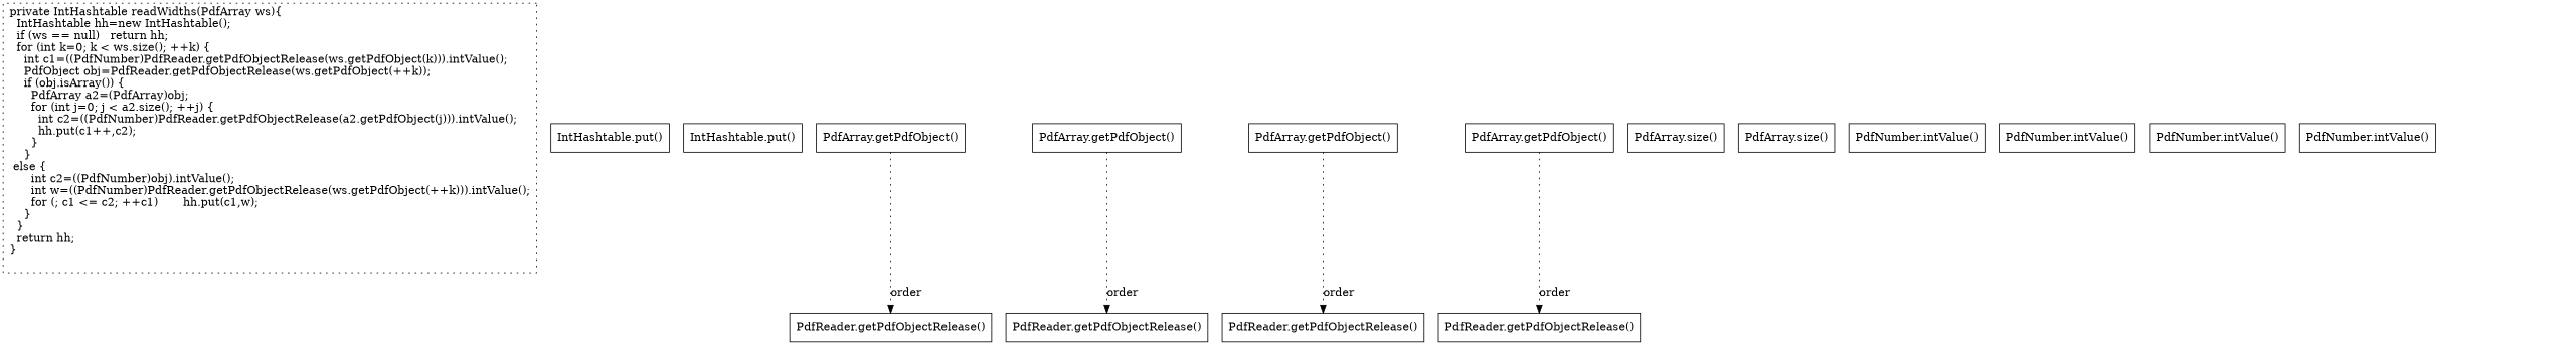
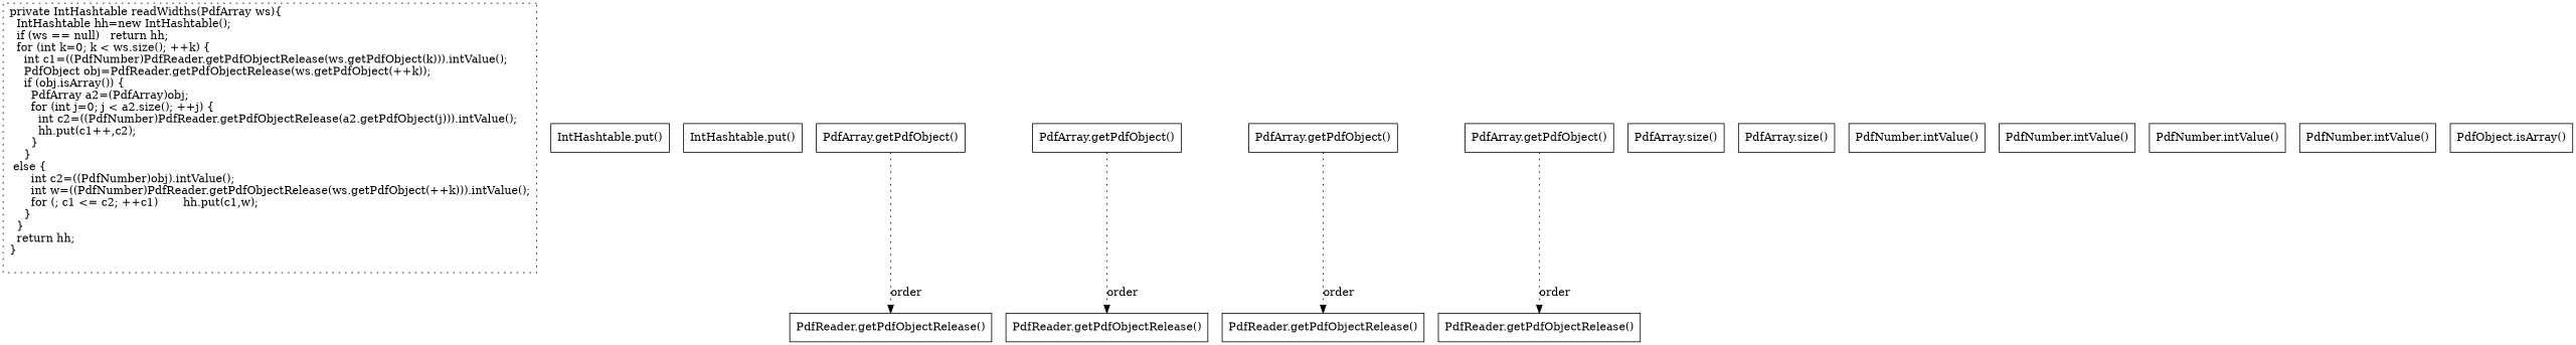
  digraph {
    node [shape=box]
    edge [style=dotted]
    n1 [label="private IntHashtable readWidths(PdfArray ws){\l  IntHashtable hh=new IntHashtable();\l  if (ws == null)   return hh;\l  for (int k=0; k < ws.size(); ++k) {\l    int c1=((PdfNumber)PdfReader.getPdfObjectRelease(ws.getPdfObject(k))).intValue();\l    PdfObject obj=PdfReader.getPdfObjectRelease(ws.getPdfObject(++k));\l    if (obj.isArray()) {\l      PdfArray a2=(PdfArray)obj;\l      for (int j=0; j < a2.size(); ++j) {\l        int c2=((PdfNumber)PdfReader.getPdfObjectRelease(a2.getPdfObject(j))).intValue();\l        hh.put(c1++,c2);\l      }\l    }\l else {\l      int c2=((PdfNumber)obj).intValue();\l      int w=((PdfNumber)PdfReader.getPdfObjectRelease(ws.getPdfObject(++k))).intValue();\l      for (; c1 <= c2; ++c1)       hh.put(c1,w);\l    }\l  }\l  return hh;\l}\l\l" style=dotted]
    n2 [label="IntHashtable.put()"]
    n3 [label="IntHashtable.put()"]
    n4 [label="PdfArray.getPdfObject()"]
    n5 [label="PdfReader.getPdfObjectRelease()"]
    n6 [label="PdfArray.getPdfObject()"]
    n7 [label="PdfReader.getPdfObjectRelease()"]
    n8 [label="PdfArray.getPdfObject()"]
    n9 [label="PdfReader.getPdfObjectRelease()"]
    n10 [label="PdfArray.getPdfObject()"]
    n11 [label="PdfReader.getPdfObjectRelease()"]
    n12 [label="PdfArray.size()"]
    n13 [label="PdfArray.size()"]
    n14 [label="PdfNumber.intValue()"]
    n15 [label="PdfNumber.intValue()"]
    n16 [label="PdfNumber.intValue()"]
    n17 [label="PdfNumber.intValue()"]
+   n18 [label="PdfObject.isArray()"]
    n4 -> n5 [label=order]
    n6 -> n7 [label=order]
    n8 -> n9 [label=order]
    n10 -> n11 [label=order]
  }
